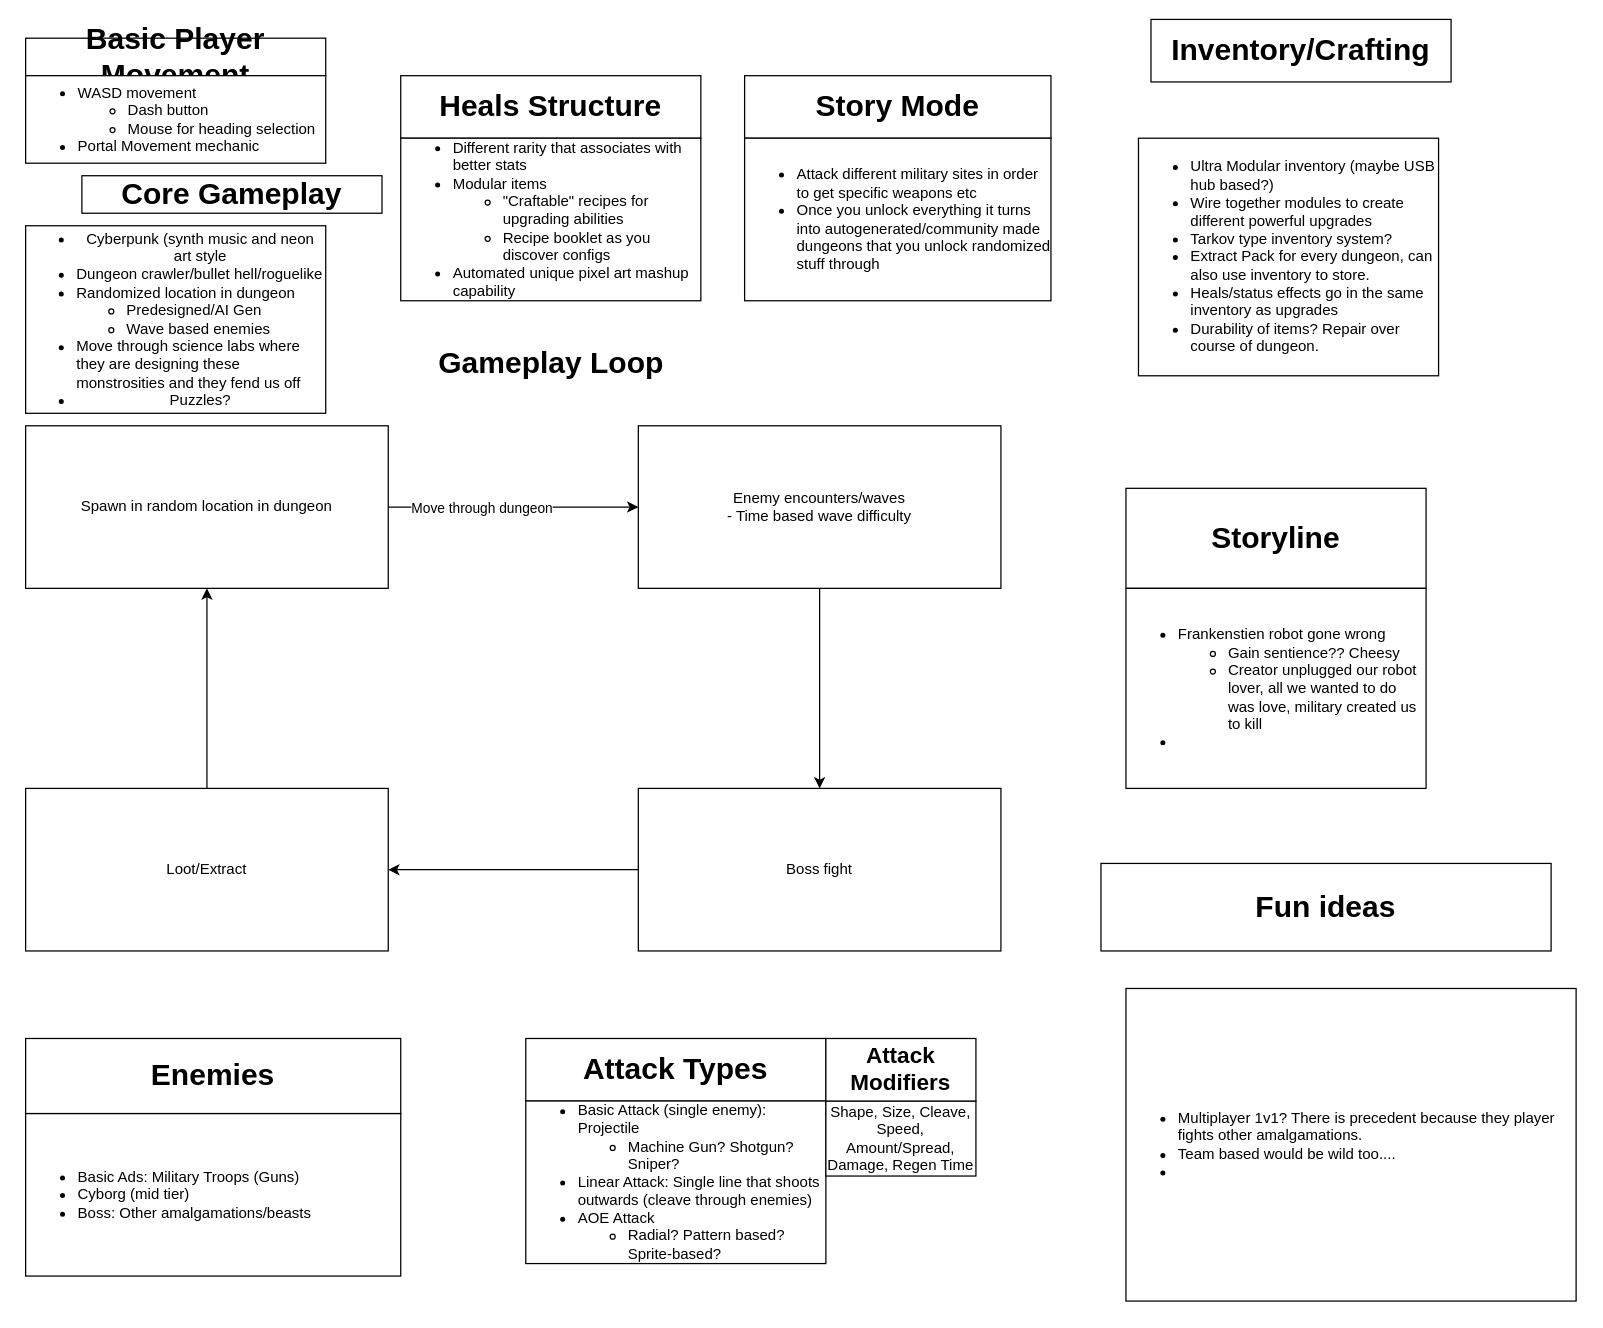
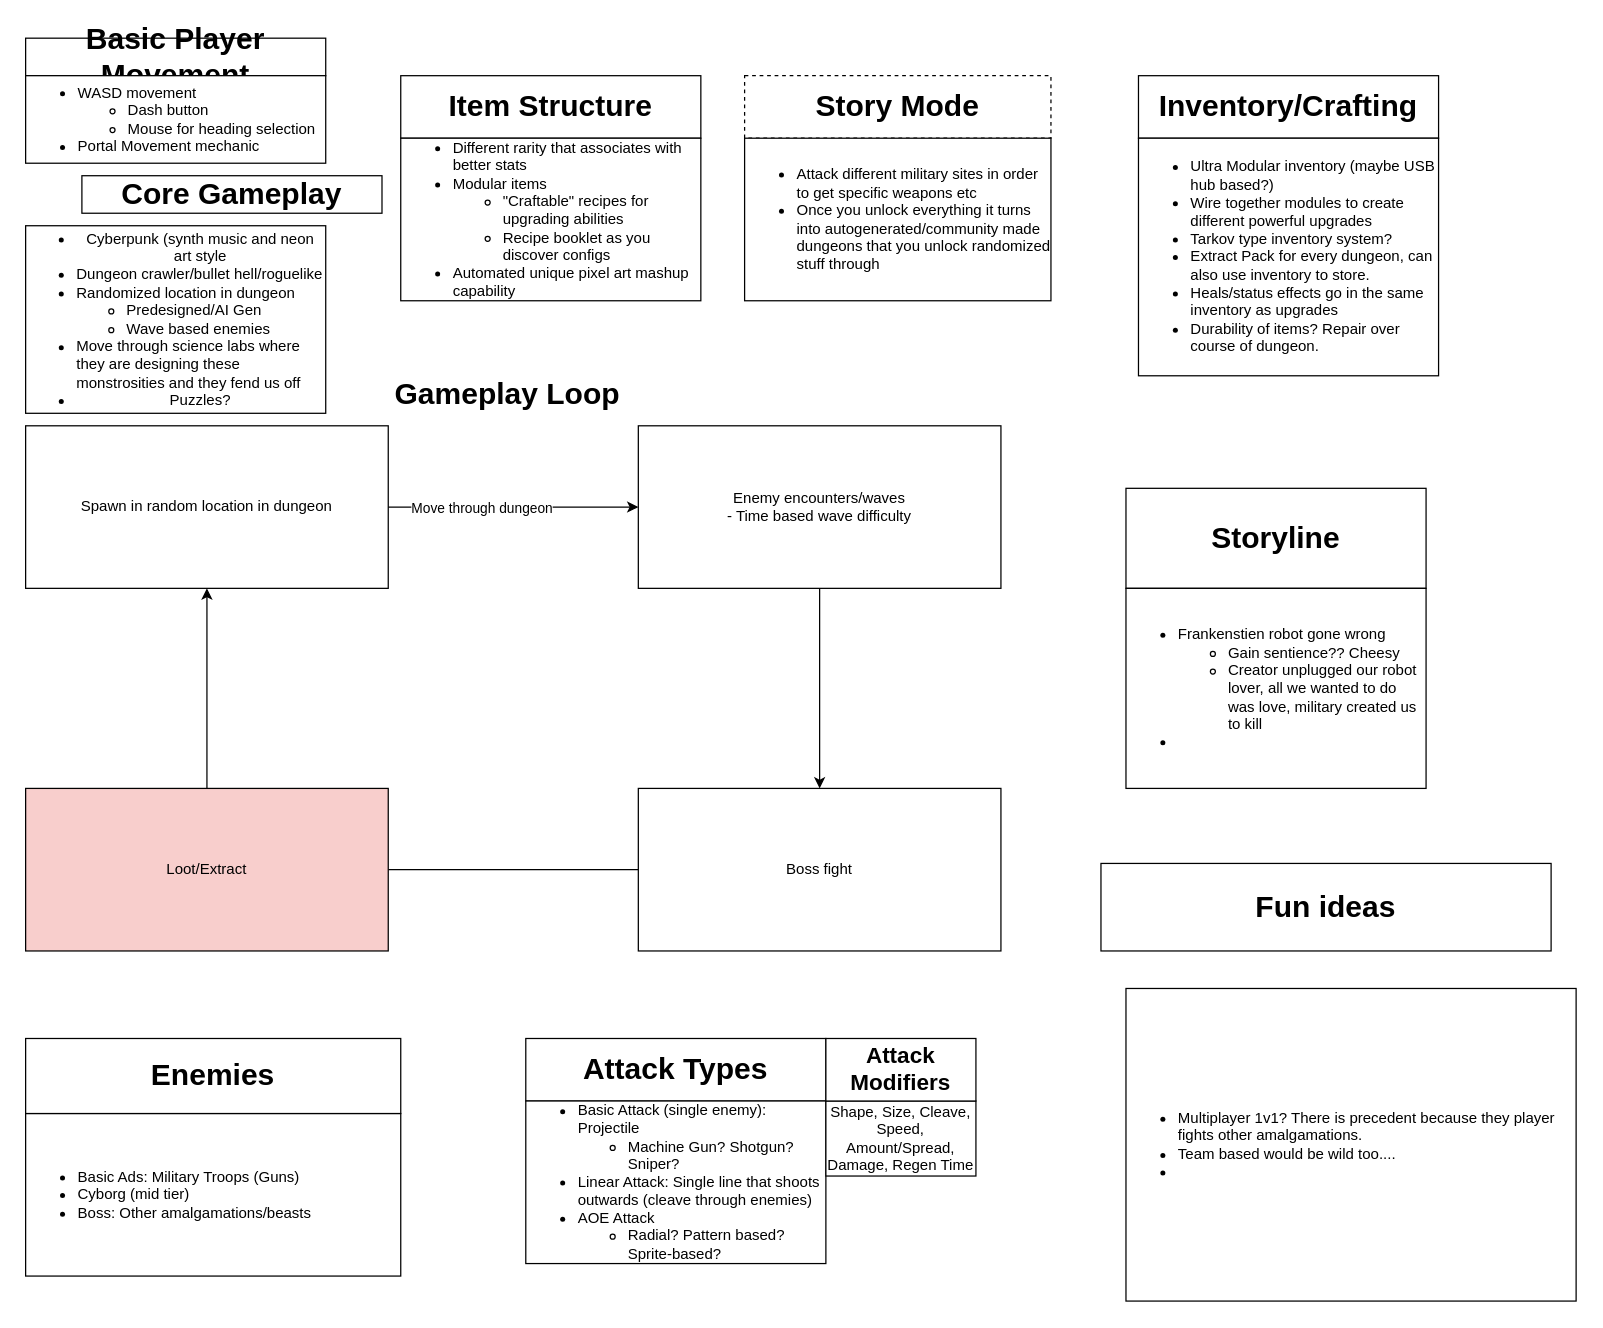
  <mxCell id="0" />
  <mxCell id="1" parent="0" />
  <mxCell id="2" value="&lt;h1&gt;Basic Player Movement &lt;/h1&gt;" style="rounded=0;whiteSpace=wrap;html=1;align=center;" vertex="1" parent="1"><mxGeometry x="20" y="20" width="240" height="30" as="geometry" /></mxCell>
  <mxCell id="3" value="&lt;div align=&quot;left&quot;&gt;&lt;ul&gt;&lt;li&gt;WASD movement&lt;/li&gt;&lt;ul&gt;&lt;li&gt;Dash button&lt;/li&gt;&lt;li&gt;Mouse for heading selection &lt;br&gt;&lt;/li&gt;&lt;/ul&gt;&lt;li&gt;Portal Movement mechanic&lt;/li&gt;&lt;/ul&gt;&lt;/div&gt;" style="rounded=0;whiteSpace=wrap;html=1;align=left;" vertex="1" parent="1"><mxGeometry x="20" y="50" width="240" height="70" as="geometry" /></mxCell>
  <mxCell id="4" value="&lt;h1&gt;Core Gameplay&lt;/h1&gt;" style="rounded=0;whiteSpace=wrap;html=1;align=center;" vertex="1" parent="1"><mxGeometry x="65" y="130" width="240" height="30" as="geometry" /></mxCell>
  <mxCell id="5" value="&lt;ul&gt;&lt;li&gt;Cyberpunk (synth music and neon art style&lt;/li&gt;&lt;li&gt;&lt;div align=&quot;left&quot;&gt;Dungeon crawler/bullet hell/roguelike&lt;/div&gt;&lt;/li&gt;&lt;li&gt;&lt;div align=&quot;left&quot;&gt;Randomized location in dungeon&lt;/div&gt;&lt;/li&gt;&lt;ul&gt;&lt;li&gt;&lt;div align=&quot;left&quot;&gt;Predesigned/AI Gen&lt;/div&gt;&lt;/li&gt;&lt;li&gt;&lt;div align=&quot;left&quot;&gt;Wave based enemies&lt;/div&gt;&lt;/li&gt;&lt;/ul&gt;&lt;li&gt;&lt;div align=&quot;left&quot;&gt;Move through science labs where they are designing these monstrosities and they fend us off&lt;/div&gt;&lt;/li&gt;&lt;li&gt;Puzzles?&lt;/li&gt;&lt;/ul&gt;" style="rounded=0;whiteSpace=wrap;html=1;" vertex="1" parent="1"><mxGeometry x="20" y="170" width="240" height="150" as="geometry" /></mxCell>
  <mxCell id="6" value="Spawn in random location in dungeon" style="rounded=0;whiteSpace=wrap;html=1;" vertex="1" parent="1"><mxGeometry x="20" y="330" width="290" height="130" as="geometry" /></mxCell>
  <mxCell id="7" style="edgeStyle=orthogonalEdgeStyle;rounded=0;orthogonalLoop=1;jettySize=auto;html=1;exitX=0.5;exitY=1;exitDx=0;exitDy=0;" edge="1" parent="1" source="8" target="12"><mxGeometry relative="1" as="geometry" /></mxCell>
  <mxCell id="8" value="&lt;div&gt;Enemy encounters/waves&lt;/div&gt;&lt;div&gt;- Time based wave difficulty &lt;br&gt;&lt;/div&gt;" style="rounded=0;whiteSpace=wrap;html=1;" vertex="1" parent="1"><mxGeometry x="510" y="330" width="290" height="130" as="geometry" /></mxCell>
  <mxCell id="9" value="" style="endArrow=classic;html=1;rounded=0;exitX=1;exitY=0.5;exitDx=0;exitDy=0;entryX=0;entryY=0.5;entryDx=0;entryDy=0;" edge="1" parent="1" source="6" target="8"><mxGeometry width="50" height="50" relative="1" as="geometry"><mxPoint x="460" y="440" as="sourcePoint" /><mxPoint x="510" y="390" as="targetPoint" /></mxGeometry></mxCell>
  <mxCell id="10" value="Move through dungeon" style="edgeLabel;html=1;align=center;verticalAlign=middle;resizable=0;points=[];" vertex="1" connectable="0" parent="9"><mxGeometry x="-0.26" relative="1" as="geometry"><mxPoint as="offset" /></mxGeometry></mxCell>
- <mxCell id="11" style="edgeStyle=orthogonalEdgeStyle;rounded=0;orthogonalLoop=1;jettySize=auto;html=1;exitX=0;exitY=0.5;exitDx=0;exitDy=0;" edge="1" parent="1" source="12" target="14"><mxGeometry relative="1" as="geometry" /></mxCell>
+ <mxCell id="11" style="edgeStyle=orthogonalEdgeStyle;rounded=0;orthogonalLoop=1;jettySize=auto;html=1;exitX=0;exitY=0.5;exitDx=0;exitDy=0;endArrow=none;" edge="1" parent="1" source="12" target="14"><mxGeometry relative="1" as="geometry" /></mxCell>
  <mxCell id="12" value="Boss fight" style="rounded=0;whiteSpace=wrap;html=1;" vertex="1" parent="1"><mxGeometry x="510" y="620" width="290" height="130" as="geometry" /></mxCell>
  <mxCell id="13" style="edgeStyle=orthogonalEdgeStyle;rounded=0;orthogonalLoop=1;jettySize=auto;html=1;entryX=0.5;entryY=1;entryDx=0;entryDy=0;" edge="1" parent="1" source="14" target="6"><mxGeometry relative="1" as="geometry" /></mxCell>
- <mxCell id="14" value="Loot/Extract" style="rounded=0;whiteSpace=wrap;html=1;" vertex="1" parent="1"><mxGeometry x="20" y="620" width="290" height="130" as="geometry" /></mxCell>
- <mxCell id="15" value="&lt;h1&gt;Heals Structure&lt;/h1&gt;" style="rounded=0;whiteSpace=wrap;html=1;" vertex="1" parent="1"><mxGeometry x="320" y="50" width="240" height="50" as="geometry" /></mxCell>
+ <mxCell id="14" value="Loot/Extract" style="rounded=0;whiteSpace=wrap;html=1;fillColor=#f8cecc;" vertex="1" parent="1"><mxGeometry x="20" y="620" width="290" height="130" as="geometry" /></mxCell>
+ <mxCell id="15" value="&lt;h1&gt;Item Structure&lt;/h1&gt;" style="rounded=0;whiteSpace=wrap;html=1;" vertex="1" parent="1"><mxGeometry x="320" y="50" width="240" height="50" as="geometry" /></mxCell>
  <mxCell id="16" value="&lt;div align=&quot;left&quot;&gt;&lt;ul&gt;&lt;li&gt;Different rarity that associates with better stats&lt;/li&gt;&lt;li&gt;Modular items &lt;br&gt;&lt;/li&gt;&lt;ul&gt;&lt;li&gt;&quot;Craftable&quot; recipes for upgrading abilities&lt;/li&gt;&lt;li&gt;Recipe booklet as you discover configs&lt;/li&gt;&lt;/ul&gt;&lt;li&gt;Automated unique pixel art mashup capability&lt;/li&gt;&lt;/ul&gt;&lt;/div&gt;" style="rounded=0;whiteSpace=wrap;html=1;align=left;" vertex="1" parent="1"><mxGeometry x="320" y="100" width="240" height="130" as="geometry" /></mxCell>
- <mxCell id="17" value="&lt;h1&gt;Gameplay Loop&lt;/h1&gt;" style="text;html=1;align=center;verticalAlign=middle;resizable=0;points=[];autosize=1;strokeColor=none;fillColor=none;" vertex="1" parent="1"><mxGeometry x="345" y="245" width="190" height="70" as="geometry" /></mxCell>
+ <mxCell id="17" value="&lt;h1&gt;Gameplay Loop&lt;/h1&gt;" style="text;html=1;align=center;verticalAlign=middle;resizable=0;points=[];autosize=1;strokeColor=none;fillColor=none;" vertex="1" parent="1"><mxGeometry x="310" y="270" width="190" height="70" as="geometry" /></mxCell>
  <mxCell id="18" value="&lt;h1&gt;Attack Types&lt;/h1&gt;" style="rounded=0;whiteSpace=wrap;html=1;" vertex="1" parent="1"><mxGeometry x="420" y="820" width="240" height="50" as="geometry" /></mxCell>
  <mxCell id="19" value="&lt;div align=&quot;left&quot;&gt;&lt;ul&gt;&lt;li&gt;Basic Attack (single enemy): Projectile&lt;/li&gt;&lt;ul&gt;&lt;li&gt;Machine Gun? Shotgun? Sniper?&lt;/li&gt;&lt;/ul&gt;&lt;li&gt;Linear Attack: Single line that shoots outwards (cleave through enemies)&lt;/li&gt;&lt;li&gt;AOE Attack&lt;/li&gt;&lt;ul&gt;&lt;li&gt;Radial? Pattern based? Sprite-based?&lt;/li&gt;&lt;/ul&gt;&lt;/ul&gt;&lt;/div&gt;" style="rounded=0;whiteSpace=wrap;html=1;align=left;" vertex="1" parent="1"><mxGeometry x="420" y="870" width="240" height="130" as="geometry" /></mxCell>
  <mxCell id="20" value="Shape, Size, Cleave, Speed, Amount/Spread, Damage, Regen Time " style="rounded=0;whiteSpace=wrap;html=1;" vertex="1" parent="1"><mxGeometry x="660" y="870" width="120" height="60" as="geometry" /></mxCell>
  <mxCell id="21" value="&lt;h2&gt;Attack Modifiers&lt;/h2&gt;" style="rounded=0;whiteSpace=wrap;html=1;" vertex="1" parent="1"><mxGeometry x="660" y="820" width="120" height="50" as="geometry" /></mxCell>
  <mxCell id="22" value="&lt;ul&gt;&lt;li&gt;Basic Ads: Military Troops (Guns)&lt;/li&gt;&lt;li&gt;Cyborg (mid tier)&lt;/li&gt;&lt;li&gt;Boss: Other amalgamations/beasts&lt;/li&gt;&lt;/ul&gt;" style="rounded=0;whiteSpace=wrap;html=1;align=left;" vertex="1" parent="1"><mxGeometry x="20" y="880" width="300" height="130" as="geometry" /></mxCell>
  <mxCell id="23" value="&lt;h1&gt;Enemies&lt;/h1&gt;" style="rounded=0;whiteSpace=wrap;html=1;" vertex="1" parent="1"><mxGeometry x="20" y="820" width="300" height="60" as="geometry" /></mxCell>
- <mxCell id="24" value="&lt;h1&gt;Inventory/Crafting&lt;/h1&gt;" style="rounded=0;whiteSpace=wrap;html=1;" vertex="1" parent="1"><mxGeometry x="920" y="5" width="240" height="50" as="geometry" /></mxCell>
+ <mxCell id="24" value="&lt;h1&gt;Inventory/Crafting&lt;/h1&gt;" style="rounded=0;whiteSpace=wrap;html=1;" vertex="1" parent="1"><mxGeometry x="910" y="50" width="240" height="50" as="geometry" /></mxCell>
  <mxCell id="25" value="&lt;div align=&quot;left&quot;&gt;&lt;ul&gt;&lt;li&gt;Ultra Modular inventory (maybe USB hub based?) &lt;br&gt;&lt;/li&gt;&lt;li&gt;Wire together modules to create different powerful upgrades&lt;/li&gt;&lt;li&gt;Tarkov type inventory system?&lt;/li&gt;&lt;li&gt;Extract Pack for every dungeon, can also use inventory to store.&lt;/li&gt;&lt;li&gt;Heals/status effects go in the same inventory as upgrades&lt;/li&gt;&lt;li&gt;Durability of items? Repair over course of dungeon.&lt;/li&gt;&lt;/ul&gt;&lt;/div&gt;" style="rounded=0;whiteSpace=wrap;html=1;align=left;" vertex="1" parent="1"><mxGeometry x="910" y="100" width="240" height="190" as="geometry" /></mxCell>
  <mxCell id="26" value="&lt;h1&gt;Storyline&lt;/h1&gt;" style="rounded=0;whiteSpace=wrap;html=1;" vertex="1" parent="1"><mxGeometry x="900" y="380" width="240" height="80" as="geometry" /></mxCell>
  <mxCell id="27" value="&lt;ul&gt;&lt;li&gt;Frankenstien robot gone wrong&lt;/li&gt;&lt;ul&gt;&lt;li&gt;Gain sentience?? Cheesy&lt;/li&gt;&lt;li&gt;Creator unplugged our robot lover, all we wanted to do was love, military created us to kill&lt;/li&gt;&lt;/ul&gt;&lt;li&gt;&lt;br&gt;&lt;/li&gt;&lt;/ul&gt;" style="rounded=0;whiteSpace=wrap;html=1;align=left;" vertex="1" parent="1"><mxGeometry x="900" y="460" width="240" height="160" as="geometry" /></mxCell>
  <mxCell id="28" value="&lt;ul&gt;&lt;li&gt;Multiplayer 1v1? There is precedent because they player fights other amalgamations. &lt;br&gt;&lt;/li&gt;&lt;li&gt;Team based would be wild too....&lt;/li&gt;&lt;li&gt;&lt;br&gt;&lt;/li&gt;&lt;/ul&gt;" style="rounded=0;whiteSpace=wrap;html=1;align=left;" vertex="1" parent="1"><mxGeometry x="900" y="780" width="360" height="250" as="geometry" /></mxCell>
  <mxCell id="29" value="&lt;h1&gt;Fun ideas&lt;/h1&gt;" style="rounded=0;whiteSpace=wrap;html=1;" vertex="1" parent="1"><mxGeometry x="880" y="680" width="360" height="70" as="geometry" /></mxCell>
- <mxCell id="30" value="&lt;h1&gt;Story Mode&lt;/h1&gt;" style="rounded=0;whiteSpace=wrap;html=1;" vertex="1" parent="1"><mxGeometry x="595" y="50" width="245" height="50" as="geometry" /></mxCell>
+ <mxCell id="30" value="&lt;h1&gt;Story Mode&lt;/h1&gt;" style="rounded=0;whiteSpace=wrap;html=1;dashed=1;" vertex="1" parent="1"><mxGeometry x="595" y="50" width="245" height="50" as="geometry" /></mxCell>
  <mxCell id="31" value="&lt;ul&gt;&lt;li&gt;Attack different military sites in order to get specific weapons etc&lt;/li&gt;&lt;li&gt;Once you unlock everything it turns into autogenerated/community made dungeons that you unlock randomized stuff through&lt;/li&gt;&lt;/ul&gt;" style="rounded=0;whiteSpace=wrap;html=1;align=left;" vertex="1" parent="1"><mxGeometry x="595" y="100" width="245" height="130" as="geometry" /></mxCell>
  <mxCell id="32" style="edgeStyle=orthogonalEdgeStyle;rounded=0;orthogonalLoop=1;jettySize=auto;html=1;exitX=0.5;exitY=1;exitDx=0;exitDy=0;" edge="1" parent="1" source="5" target="5"><mxGeometry relative="1" as="geometry" /></mxCell>
